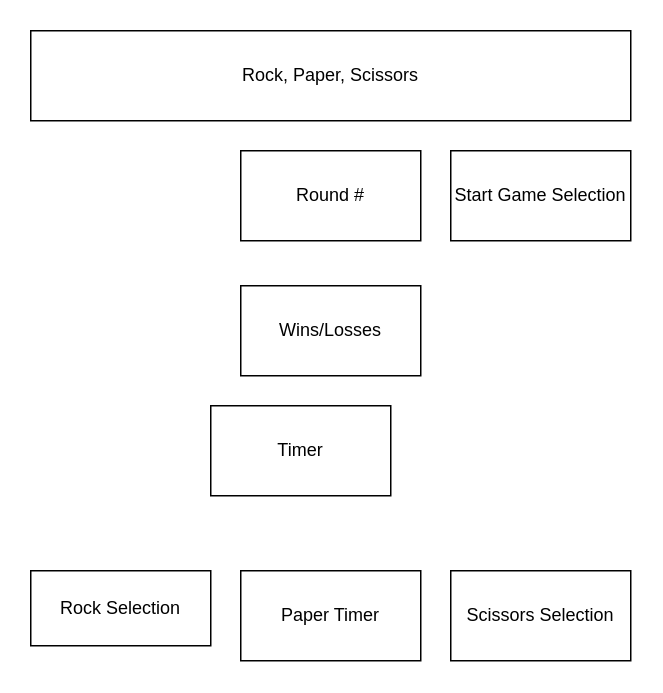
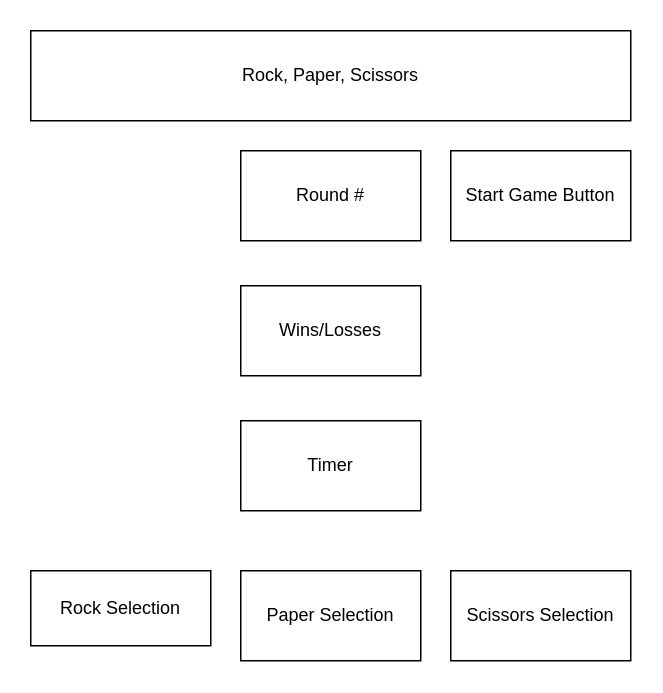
  <mxCell id="0" />
  <mxCell id="1" parent="0" />
  <mxCell id="2" value="Rock, Paper, Scissors" style="rounded=0;whiteSpace=wrap;html=1;" vertex="1" parent="1"><mxGeometry x="20" y="20" width="400" height="60" as="geometry" /></mxCell>
- <mxCell id="3" value="Timer" style="rounded=0;whiteSpace=wrap;html=1;" vertex="1" parent="1"><mxGeometry x="140" y="270" width="120" height="60" as="geometry" /></mxCell>
+ <mxCell id="3" value="Timer" style="rounded=0;whiteSpace=wrap;html=1;" vertex="1" parent="1"><mxGeometry x="160" y="280" width="120" height="60" as="geometry" /></mxCell>
  <mxCell id="4" value="Rock Selection" style="rounded=0;whiteSpace=wrap;html=1;" vertex="1" parent="1"><mxGeometry x="20" y="380" width="120" height="50" as="geometry" /></mxCell>
- <mxCell id="5" value="Paper Timer" style="rounded=0;whiteSpace=wrap;html=1;" vertex="1" parent="1"><mxGeometry x="160" y="380" width="120" height="60" as="geometry" /></mxCell>
+ <mxCell id="5" value="Paper Selection" style="rounded=0;whiteSpace=wrap;html=1;" vertex="1" parent="1"><mxGeometry x="160" y="380" width="120" height="60" as="geometry" /></mxCell>
  <mxCell id="6" value="Scissors Selection" style="rounded=0;whiteSpace=wrap;html=1;" vertex="1" parent="1"><mxGeometry x="300" y="380" width="120" height="60" as="geometry" /></mxCell>
  <mxCell id="7" value="Round #" style="rounded=0;whiteSpace=wrap;html=1;" vertex="1" parent="1"><mxGeometry x="160" y="100" width="120" height="60" as="geometry" /></mxCell>
  <mxCell id="8" value="Wins/Losses" style="rounded=0;whiteSpace=wrap;html=1;" vertex="1" parent="1"><mxGeometry x="160" y="190" width="120" height="60" as="geometry" /></mxCell>
- <mxCell id="9" value="Start Game Selection" style="rounded=0;whiteSpace=wrap;html=1;" vertex="1" parent="1"><mxGeometry x="300" y="100" width="120" height="60" as="geometry" /></mxCell>
+ <mxCell id="9" value="Start Game Button" style="rounded=0;whiteSpace=wrap;html=1;" vertex="1" parent="1"><mxGeometry x="300" y="100" width="120" height="60" as="geometry" /></mxCell>
